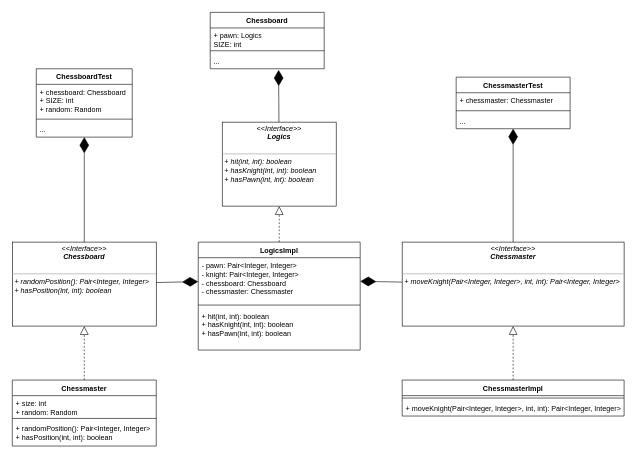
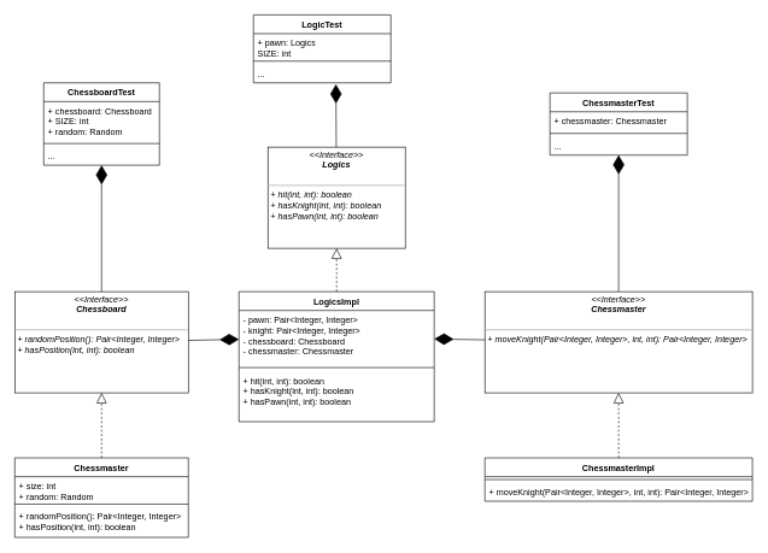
  <mxCell id="0" />
  <mxCell id="1" parent="0" />
  <mxCell id="2" value="&lt;p style=&quot;margin:0px;margin-top:4px;text-align:center;&quot;&gt;&lt;i&gt;&amp;lt;&amp;lt;Interface&amp;gt;&amp;gt;&lt;br&gt;&lt;b&gt;Logics&lt;/b&gt;&lt;/i&gt;&lt;/p&gt;&lt;p style=&quot;margin:0px;margin-left:4px;&quot;&gt;&lt;i&gt;&lt;br&gt;&lt;/i&gt;&lt;/p&gt;&lt;hr size=&quot;1&quot;&gt;&lt;p style=&quot;margin:0px;margin-left:4px;&quot;&gt;&lt;i&gt;+ hit(int, int): boolean&lt;br&gt;+ hasKnight(int, int): boolean&lt;/i&gt;&lt;/p&gt;&lt;p style=&quot;margin:0px;margin-left:4px;&quot;&gt;&lt;i&gt;+ hasPawn(int, int): boolean&lt;/i&gt;&lt;/p&gt;" style="verticalAlign=top;align=left;overflow=fill;html=1;whiteSpace=wrap;" vertex="1" parent="1"><mxGeometry x="370" y="203" width="190" height="140" as="geometry" /></mxCell>
  <mxCell id="3" value="LogicsImpl" style="swimlane;fontStyle=1;align=center;verticalAlign=top;childLayout=stackLayout;horizontal=1;startSize=26;horizontalStack=0;resizeParent=1;resizeParentMax=0;resizeLast=0;collapsible=1;marginBottom=0;whiteSpace=wrap;html=1;" vertex="1" parent="1"><mxGeometry x="330" y="403" width="270" height="180" as="geometry"><mxRectangle x="260" y="840" width="100" height="30" as="alternateBounds" /></mxGeometry></mxCell>
  <mxCell id="4" value="- pawn: Pair&amp;lt;Integer, Integer&amp;gt;&lt;br&gt;- knight: Pair&amp;lt;Integer, Integer&amp;gt;&lt;br&gt;- chessboard: Chessboard&lt;br&gt;- chessmaster: Chessmaster&amp;nbsp;" style="text;strokeColor=none;fillColor=none;align=left;verticalAlign=top;spacingLeft=4;spacingRight=4;overflow=hidden;rotatable=0;points=[[0,0.5],[1,0.5]];portConstraint=eastwest;whiteSpace=wrap;html=1;" vertex="1" parent="3"><mxGeometry y="26" width="270" height="74" as="geometry" /></mxCell>
  <mxCell id="5" value="" style="line;strokeWidth=1;fillColor=none;align=left;verticalAlign=middle;spacingTop=-1;spacingLeft=3;spacingRight=3;rotatable=0;labelPosition=right;points=[];portConstraint=eastwest;strokeColor=inherit;" vertex="1" parent="3"><mxGeometry y="100" width="270" height="10" as="geometry" /></mxCell>
  <mxCell id="6" value="+ hit(int, int): boolean&lt;br&gt;+ hasKnight(int, int): boolean&lt;br&gt;+ hasPawn(int, int): boolean" style="text;strokeColor=none;fillColor=none;align=left;verticalAlign=top;spacingLeft=4;spacingRight=4;overflow=hidden;rotatable=0;points=[[0,0.5],[1,0.5]];portConstraint=eastwest;whiteSpace=wrap;html=1;" vertex="1" parent="3"><mxGeometry y="110" width="270" height="70" as="geometry" /></mxCell>
  <mxCell id="7" value="" style="endArrow=block;dashed=1;endFill=0;endSize=12;html=1;rounded=0;exitX=0.5;exitY=0;exitDx=0;exitDy=0;" edge="1" parent="1" source="3" target="2"><mxGeometry width="160" relative="1" as="geometry"><mxPoint x="420" y="443" as="sourcePoint" /><mxPoint x="580" y="443" as="targetPoint" /></mxGeometry></mxCell>
  <mxCell id="8" value="&lt;p style=&quot;margin:0px;margin-top:4px;text-align:center;&quot;&gt;&lt;i&gt;&amp;lt;&amp;lt;Interface&amp;gt;&amp;gt;&lt;br&gt;&lt;b&gt;Chessboard&lt;/b&gt;&lt;/i&gt;&lt;/p&gt;&lt;i&gt;&lt;br&gt;&lt;/i&gt;&lt;hr size=&quot;1&quot;&gt;&lt;p style=&quot;margin:0px;margin-left:4px;&quot;&gt;&lt;i&gt;+ randomPosition(): Pair&amp;lt;Integer, Integer&amp;gt;&lt;br&gt;+ hasPosition(int, int): boolean&lt;/i&gt;&lt;/p&gt;" style="verticalAlign=top;align=left;overflow=fill;html=1;whiteSpace=wrap;" vertex="1" parent="1"><mxGeometry x="20" y="403" width="240" height="140" as="geometry" /></mxCell>
  <mxCell id="9" value="&lt;p style=&quot;margin:0px;margin-top:4px;text-align:center;&quot;&gt;&lt;i&gt;&amp;lt;&amp;lt;Interface&amp;gt;&amp;gt;&lt;br&gt;&lt;b&gt;Chessmaster&lt;/b&gt;&lt;/i&gt;&lt;/p&gt;&lt;i&gt;&lt;br&gt;&lt;/i&gt;&lt;hr size=&quot;1&quot;&gt;&lt;p style=&quot;margin:0px;margin-left:4px;&quot;&gt;&lt;i&gt;+ moveKnight(Pair&amp;lt;Integer, Integer&amp;gt;, int, int): Pair&amp;lt;Integer, Integer&amp;gt;&lt;/i&gt;&lt;br&gt;&lt;/p&gt;" style="verticalAlign=top;align=left;overflow=fill;html=1;whiteSpace=wrap;" vertex="1" parent="1"><mxGeometry x="670" y="403" width="370" height="140" as="geometry" /></mxCell>
  <mxCell id="10" value="Chessmaster" style="swimlane;fontStyle=1;align=center;verticalAlign=top;childLayout=stackLayout;horizontal=1;startSize=26;horizontalStack=0;resizeParent=1;resizeParentMax=0;resizeLast=0;collapsible=1;marginBottom=0;whiteSpace=wrap;html=1;" vertex="1" parent="1"><mxGeometry x="20" y="633" width="240" height="110" as="geometry" /></mxCell>
  <mxCell id="11" value="+ size: int&lt;br&gt;+ random: Random" style="text;strokeColor=none;fillColor=none;align=left;verticalAlign=top;spacingLeft=4;spacingRight=4;overflow=hidden;rotatable=0;points=[[0,0.5],[1,0.5]];portConstraint=eastwest;whiteSpace=wrap;html=1;" vertex="1" parent="10"><mxGeometry y="26" width="240" height="34" as="geometry" /></mxCell>
  <mxCell id="12" value="" style="line;strokeWidth=1;fillColor=none;align=left;verticalAlign=middle;spacingTop=-1;spacingLeft=3;spacingRight=3;rotatable=0;labelPosition=right;points=[];portConstraint=eastwest;strokeColor=inherit;" vertex="1" parent="10"><mxGeometry y="60" width="240" height="8" as="geometry" /></mxCell>
  <mxCell id="13" value="+ randomPosition(): Pair&amp;lt;Integer, Integer&amp;gt;&lt;br&gt;+ hasPosition(int, int): boolean" style="text;strokeColor=none;fillColor=none;align=left;verticalAlign=top;spacingLeft=4;spacingRight=4;overflow=hidden;rotatable=0;points=[[0,0.5],[1,0.5]];portConstraint=eastwest;whiteSpace=wrap;html=1;" vertex="1" parent="10"><mxGeometry y="68" width="240" height="42" as="geometry" /></mxCell>
  <mxCell id="14" value="ChessmasterImpl" style="swimlane;fontStyle=1;align=center;verticalAlign=top;childLayout=stackLayout;horizontal=1;startSize=26;horizontalStack=0;resizeParent=1;resizeParentMax=0;resizeLast=0;collapsible=1;marginBottom=0;whiteSpace=wrap;html=1;" vertex="1" parent="1"><mxGeometry x="670" y="633" width="370" height="60" as="geometry" /></mxCell>
  <mxCell id="15" value="" style="line;strokeWidth=1;fillColor=none;align=left;verticalAlign=middle;spacingTop=-1;spacingLeft=3;spacingRight=3;rotatable=0;labelPosition=right;points=[];portConstraint=eastwest;strokeColor=inherit;" vertex="1" parent="14"><mxGeometry y="26" width="370" height="8" as="geometry" /></mxCell>
  <mxCell id="16" value="+ moveKnight(Pair&amp;lt;Integer, Integer&amp;gt;, int, int): Pair&amp;lt;Integer, Integer&amp;gt;" style="text;strokeColor=none;fillColor=none;align=left;verticalAlign=top;spacingLeft=4;spacingRight=4;overflow=hidden;rotatable=0;points=[[0,0.5],[1,0.5]];portConstraint=eastwest;whiteSpace=wrap;html=1;" vertex="1" parent="14"><mxGeometry y="34" width="370" height="26" as="geometry" /></mxCell>
  <mxCell id="17" value="" style="endArrow=block;dashed=1;endFill=0;endSize=12;html=1;rounded=0;" edge="1" parent="1" source="10" target="8"><mxGeometry width="160" relative="1" as="geometry"><mxPoint x="450" y="523" as="sourcePoint" /><mxPoint x="610" y="523" as="targetPoint" /></mxGeometry></mxCell>
  <mxCell id="18" value="" style="endArrow=block;dashed=1;endFill=0;endSize=12;html=1;rounded=0;" edge="1" parent="1" source="14" target="9"><mxGeometry width="160" relative="1" as="geometry"><mxPoint x="450" y="523" as="sourcePoint" /><mxPoint x="610" y="523" as="targetPoint" /></mxGeometry></mxCell>
  <mxCell id="19" value="" style="endArrow=diamondThin;endFill=1;endSize=24;html=1;rounded=0;" edge="1" parent="1" source="8" target="4"><mxGeometry width="160" relative="1" as="geometry"><mxPoint x="280" y="523" as="sourcePoint" /><mxPoint x="610" y="523" as="targetPoint" /></mxGeometry></mxCell>
  <mxCell id="20" value="" style="endArrow=diamondThin;endFill=1;endSize=24;html=1;rounded=0;" edge="1" parent="1" source="9" target="4"><mxGeometry width="160" relative="1" as="geometry"><mxPoint x="450" y="523" as="sourcePoint" /><mxPoint x="610" y="523" as="targetPoint" /></mxGeometry></mxCell>
- <mxCell id="21" value="Chessboard" style="swimlane;fontStyle=1;align=center;verticalAlign=top;childLayout=stackLayout;horizontal=1;startSize=26;horizontalStack=0;resizeParent=1;resizeParentMax=0;resizeLast=0;collapsible=1;marginBottom=0;whiteSpace=wrap;html=1;" vertex="1" parent="1"><mxGeometry x="350" y="20" width="190" height="94" as="geometry" /></mxCell>
+ <mxCell id="21" value="LogicTest" style="swimlane;fontStyle=1;align=center;verticalAlign=top;childLayout=stackLayout;horizontal=1;startSize=26;horizontalStack=0;resizeParent=1;resizeParentMax=0;resizeLast=0;collapsible=1;marginBottom=0;whiteSpace=wrap;html=1;" vertex="1" parent="1"><mxGeometry x="350" y="20" width="190" height="94" as="geometry" /></mxCell>
  <mxCell id="22" value="+ pawn: Logics&lt;br&gt;SIZE: int" style="text;strokeColor=none;fillColor=none;align=left;verticalAlign=top;spacingLeft=4;spacingRight=4;overflow=hidden;rotatable=0;points=[[0,0.5],[1,0.5]];portConstraint=eastwest;whiteSpace=wrap;html=1;" vertex="1" parent="21"><mxGeometry y="26" width="190" height="34" as="geometry" /></mxCell>
  <mxCell id="23" value="" style="line;strokeWidth=1;fillColor=none;align=left;verticalAlign=middle;spacingTop=-1;spacingLeft=3;spacingRight=3;rotatable=0;labelPosition=right;points=[];portConstraint=eastwest;strokeColor=inherit;" vertex="1" parent="21"><mxGeometry y="60" width="190" height="8" as="geometry" /></mxCell>
  <mxCell id="24" value="..." style="text;strokeColor=none;fillColor=none;align=left;verticalAlign=top;spacingLeft=4;spacingRight=4;overflow=hidden;rotatable=0;points=[[0,0.5],[1,0.5]];portConstraint=eastwest;whiteSpace=wrap;html=1;" vertex="1" parent="21"><mxGeometry y="68" width="190" height="26" as="geometry" /></mxCell>
  <mxCell id="25" value="ChessboardTest" style="swimlane;fontStyle=1;align=center;verticalAlign=top;childLayout=stackLayout;horizontal=1;startSize=26;horizontalStack=0;resizeParent=1;resizeParentMax=0;resizeLast=0;collapsible=1;marginBottom=0;whiteSpace=wrap;html=1;" vertex="1" parent="1"><mxGeometry x="60" y="114" width="160" height="114" as="geometry" /></mxCell>
  <mxCell id="26" value="+ chessboard: Chessboard&lt;br&gt;+ SIZE: int&lt;br&gt;+ random: Random" style="text;strokeColor=none;fillColor=none;align=left;verticalAlign=top;spacingLeft=4;spacingRight=4;overflow=hidden;rotatable=0;points=[[0,0.5],[1,0.5]];portConstraint=eastwest;whiteSpace=wrap;html=1;" vertex="1" parent="25"><mxGeometry y="26" width="160" height="54" as="geometry" /></mxCell>
  <mxCell id="27" value="" style="line;strokeWidth=1;fillColor=none;align=left;verticalAlign=middle;spacingTop=-1;spacingLeft=3;spacingRight=3;rotatable=0;labelPosition=right;points=[];portConstraint=eastwest;strokeColor=inherit;" vertex="1" parent="25"><mxGeometry y="80" width="160" height="8" as="geometry" /></mxCell>
  <mxCell id="28" value="..." style="text;strokeColor=none;fillColor=none;align=left;verticalAlign=top;spacingLeft=4;spacingRight=4;overflow=hidden;rotatable=0;points=[[0,0.5],[1,0.5]];portConstraint=eastwest;whiteSpace=wrap;html=1;" vertex="1" parent="25"><mxGeometry y="88" width="160" height="26" as="geometry" /></mxCell>
  <mxCell id="29" value="ChessmasterTest" style="swimlane;fontStyle=1;align=center;verticalAlign=top;childLayout=stackLayout;horizontal=1;startSize=26;horizontalStack=0;resizeParent=1;resizeParentMax=0;resizeLast=0;collapsible=1;marginBottom=0;whiteSpace=wrap;html=1;" vertex="1" parent="1"><mxGeometry x="760" y="128" width="190" height="86" as="geometry" /></mxCell>
  <mxCell id="30" value="+ chessmaster: Chessmaster" style="text;strokeColor=none;fillColor=none;align=left;verticalAlign=top;spacingLeft=4;spacingRight=4;overflow=hidden;rotatable=0;points=[[0,0.5],[1,0.5]];portConstraint=eastwest;whiteSpace=wrap;html=1;" vertex="1" parent="29"><mxGeometry y="26" width="190" height="26" as="geometry" /></mxCell>
  <mxCell id="31" value="" style="line;strokeWidth=1;fillColor=none;align=left;verticalAlign=middle;spacingTop=-1;spacingLeft=3;spacingRight=3;rotatable=0;labelPosition=right;points=[];portConstraint=eastwest;strokeColor=inherit;" vertex="1" parent="29"><mxGeometry y="52" width="190" height="8" as="geometry" /></mxCell>
  <mxCell id="32" value="..." style="text;strokeColor=none;fillColor=none;align=left;verticalAlign=top;spacingLeft=4;spacingRight=4;overflow=hidden;rotatable=0;points=[[0,0.5],[1,0.5]];portConstraint=eastwest;whiteSpace=wrap;html=1;" vertex="1" parent="29"><mxGeometry y="60" width="190" height="26" as="geometry" /></mxCell>
  <mxCell id="33" value="" style="endArrow=diamondThin;endFill=1;endSize=24;html=1;rounded=0;exitX=0.5;exitY=0;exitDx=0;exitDy=0;" edge="1" parent="1" source="8" target="28"><mxGeometry width="160" relative="1" as="geometry"><mxPoint x="420" y="178" as="sourcePoint" /><mxPoint x="580" y="178" as="targetPoint" /></mxGeometry></mxCell>
  <mxCell id="34" value="" style="endArrow=diamondThin;endFill=1;endSize=24;html=1;rounded=0;entryX=0.6;entryY=1.077;entryDx=0;entryDy=0;entryPerimeter=0;" edge="1" parent="1" source="2" target="24"><mxGeometry width="160" relative="1" as="geometry"><mxPoint x="460" y="178" as="sourcePoint" /><mxPoint x="620" y="178" as="targetPoint" /></mxGeometry></mxCell>
  <mxCell id="35" value="" style="endArrow=diamondThin;endFill=1;endSize=24;html=1;rounded=0;exitX=0.5;exitY=0;exitDx=0;exitDy=0;" edge="1" parent="1" source="9" target="32"><mxGeometry width="160" relative="1" as="geometry"><mxPoint x="460" y="178" as="sourcePoint" /><mxPoint x="620" y="178" as="targetPoint" /></mxGeometry></mxCell>
